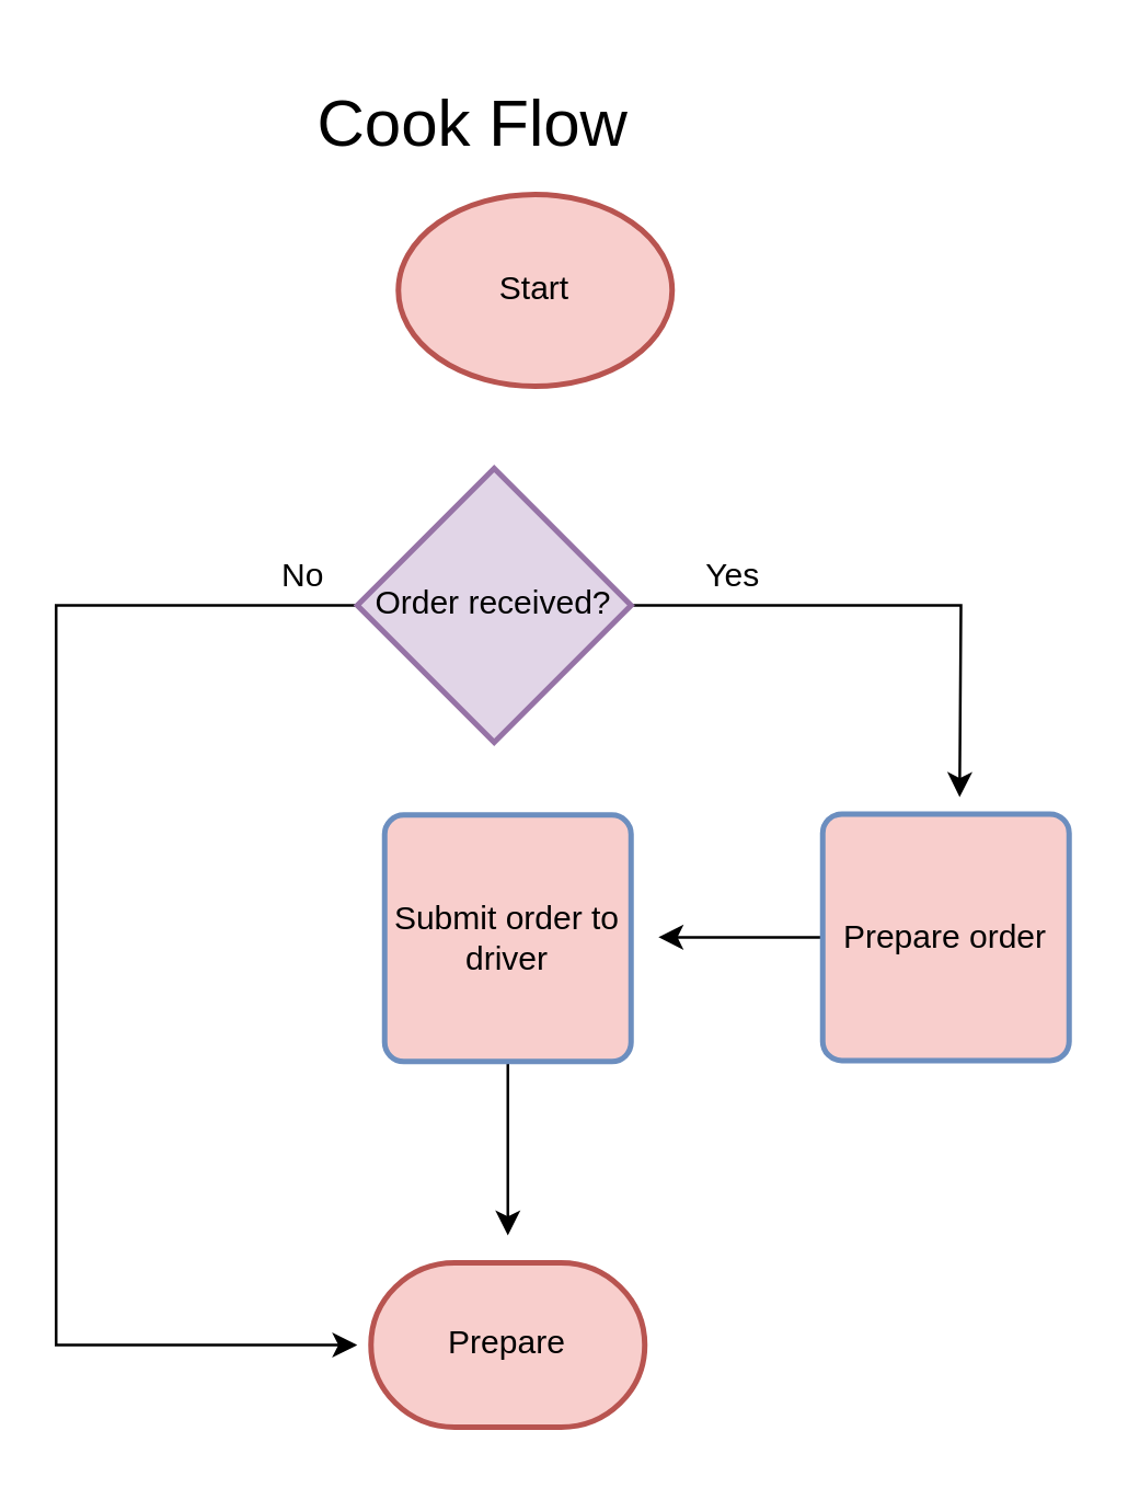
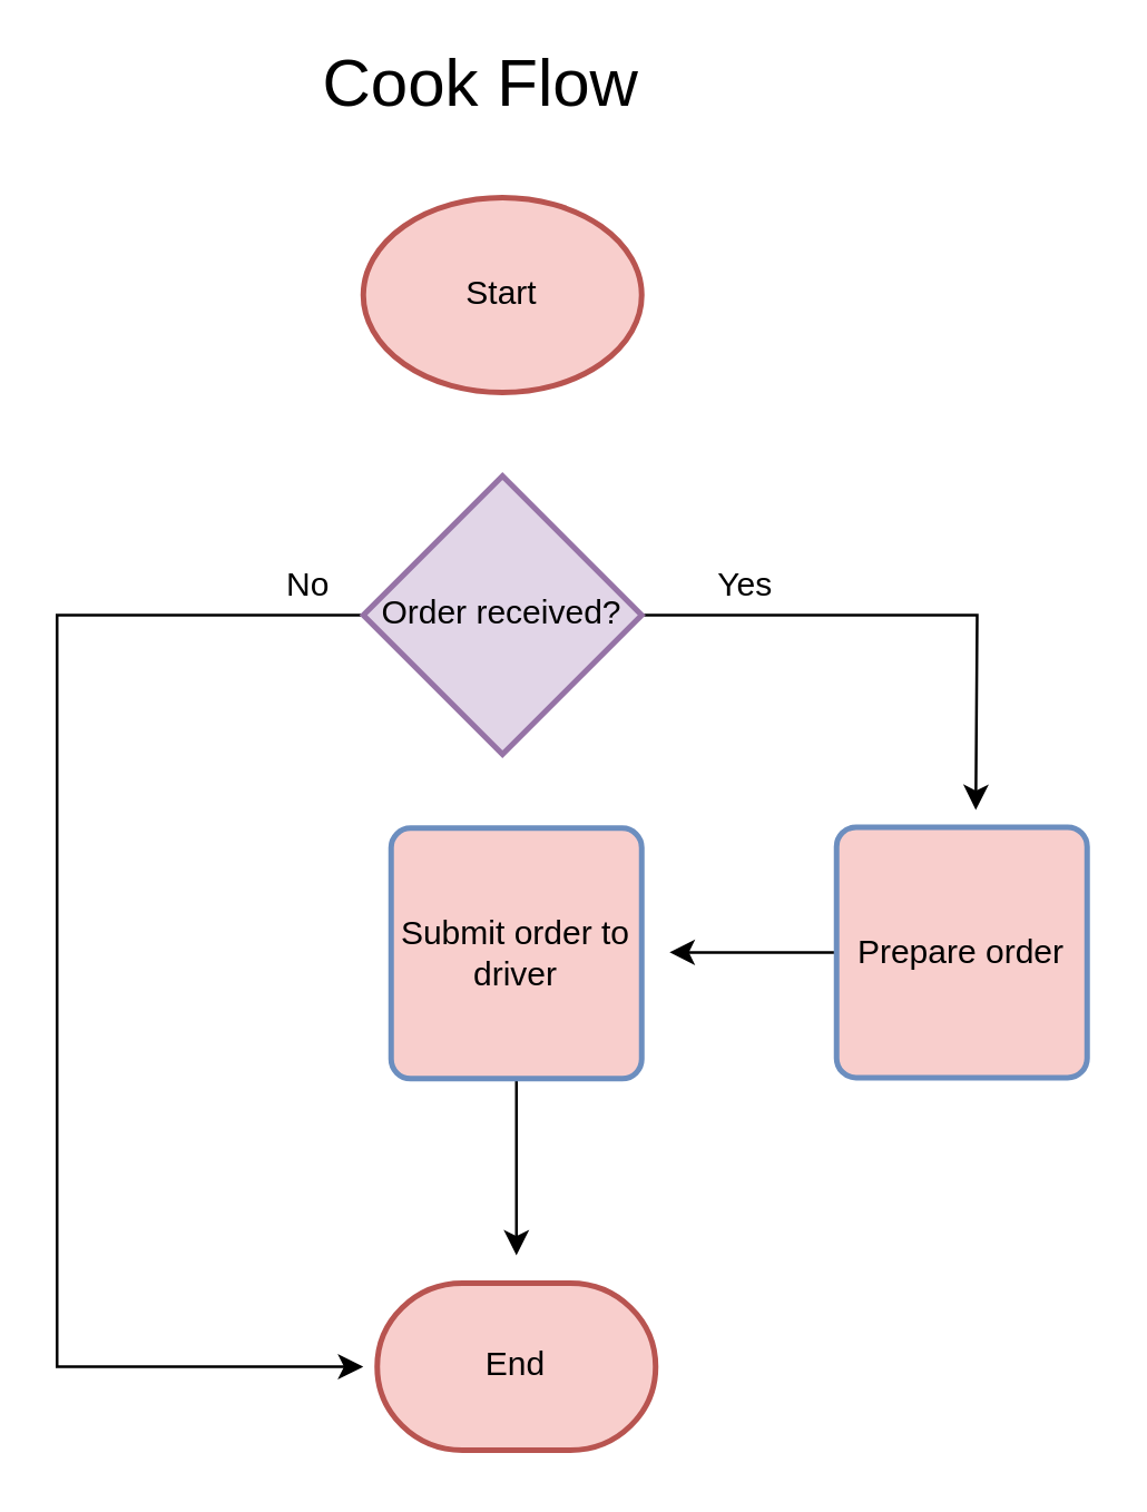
  <mxCell id="0" />
  <mxCell id="1" parent="0" />
- <mxCell id="2" value="Start" style="strokeWidth=2;html=1;shape=mxgraph.flowchart.start_1;whiteSpace=wrap;fillColor=#f8cecc;strokeColor=#b85450;" parent="1" vertex="1"><mxGeometry x="145" y="70.41" width="100" height="70" as="geometry" /></mxCell>
+ <mxCell id="2" value="Start" style="strokeWidth=2;html=1;shape=mxgraph.flowchart.start_1;whiteSpace=wrap;fillColor=#f8cecc;strokeColor=#b85450;" parent="1" vertex="1"><mxGeometry x="130" y="70.41" width="100" height="70" as="geometry" /></mxCell>
  <mxCell id="3" style="edgeStyle=orthogonalEdgeStyle;rounded=0;orthogonalLoop=1;jettySize=auto;html=1;" parent="1" source="5" edge="1"><mxGeometry relative="1" as="geometry"><mxPoint x="350" y="290.41" as="targetPoint" /></mxGeometry></mxCell>
  <mxCell id="4" style="edgeStyle=orthogonalEdgeStyle;rounded=0;orthogonalLoop=1;jettySize=auto;html=1;" parent="1" source="5" edge="1"><mxGeometry relative="1" as="geometry"><mxPoint x="130" y="490.41" as="targetPoint" /><Array as="points"><mxPoint x="20" y="220.41" /><mxPoint x="20" y="490.41" /><mxPoint x="130" y="490.41" /></Array></mxGeometry></mxCell>
  <mxCell id="5" value="Order received?" style="strokeWidth=2;html=1;shape=mxgraph.flowchart.decision;whiteSpace=wrap;fillColor=#e1d5e7;strokeColor=#9673a6;" parent="1" vertex="1"><mxGeometry x="130" y="170.41" width="100" height="100" as="geometry" /></mxCell>
  <mxCell id="6" style="edgeStyle=orthogonalEdgeStyle;rounded=0;orthogonalLoop=1;jettySize=auto;html=1;" parent="1" source="7" edge="1"><mxGeometry relative="1" as="geometry"><mxPoint x="240" y="341.55" as="targetPoint" /></mxGeometry></mxCell>
  <mxCell id="7" value="Prepare order" style="rounded=1;whiteSpace=wrap;html=1;absoluteArcSize=1;arcSize=14;strokeWidth=2;fillColor=#f8cecc;strokeColor=#6c8ebf;" parent="1" vertex="1"><mxGeometry x="300" y="296.55" width="90" height="90" as="geometry" /></mxCell>
  <mxCell id="8" style="edgeStyle=orthogonalEdgeStyle;rounded=0;orthogonalLoop=1;jettySize=auto;html=1;" parent="1" source="9" edge="1"><mxGeometry relative="1" as="geometry"><mxPoint x="185" y="450.41" as="targetPoint" /></mxGeometry></mxCell>
  <mxCell id="9" value="Submit order to driver" style="rounded=1;whiteSpace=wrap;html=1;absoluteArcSize=1;arcSize=14;strokeWidth=2;fillColor=#f8cecc;strokeColor=#6c8ebf;" parent="1" vertex="1"><mxGeometry x="140" y="296.91" width="90" height="90" as="geometry" /></mxCell>
- <mxCell id="10" value="Prepare" style="strokeWidth=2;html=1;shape=mxgraph.flowchart.terminator;whiteSpace=wrap;fillColor=#f8cecc;strokeColor=#b85450;" parent="1" vertex="1"><mxGeometry x="135" y="460.41" width="100" height="60" as="geometry" /></mxCell>
+ <mxCell id="10" value="End" style="strokeWidth=2;html=1;shape=mxgraph.flowchart.terminator;whiteSpace=wrap;fillColor=#f8cecc;strokeColor=#b85450;" parent="1" vertex="1"><mxGeometry x="135" y="460.41" width="100" height="60" as="geometry" /></mxCell>
  <mxCell id="11" value="No" style="text;html=1;align=center;verticalAlign=middle;resizable=0;points=[];autosize=1;" parent="1" vertex="1"><mxGeometry x="95" y="200.41" width="30" height="20" as="geometry" /></mxCell>
  <mxCell id="12" value="Yes" style="text;html=1;align=center;verticalAlign=middle;resizable=0;points=[];autosize=1;" parent="1" vertex="1"><mxGeometry x="247" y="200.41" width="40" height="20" as="geometry" /></mxCell>
- <mxCell id="13" value="&lt;font style=&quot;font-size: 24px&quot;&gt;Cook Flow&lt;/font&gt;" style="text;html=1;align=center;verticalAlign=middle;resizable=0;points=[];autosize=1;" vertex="1" parent="1"><mxGeometry x="107" y="35" width="130" height="20" as="geometry" /></mxCell>
+ <mxCell id="13" value="&lt;font style=&quot;font-size: 24px&quot;&gt;Cook Flow&lt;/font&gt;" style="text;html=1;align=center;verticalAlign=middle;resizable=0;points=[];autosize=1;" vertex="1" parent="1"><mxGeometry x="107" y="20" width="130" height="20" as="geometry" /></mxCell>
